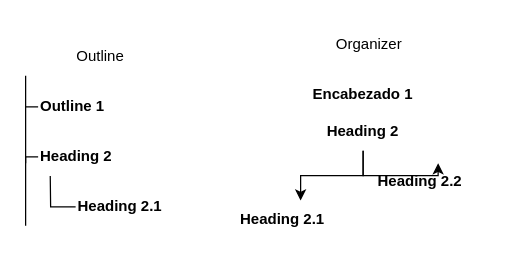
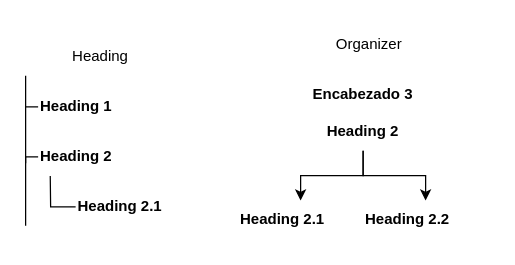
  <mxCell id="0" />
  <mxCell id="1" parent="0" />
- <mxCell id="2" value="&lt;b&gt;Outline 1&lt;/b&gt;" style="text;html=1;strokeColor=none;fillColor=none;align=left;verticalAlign=middle;whiteSpace=wrap;rounded=0;" parent="1" vertex="1"><mxGeometry x="30" y="70" width="100" height="30" as="geometry" /></mxCell>
+ <mxCell id="2" value="&lt;b&gt;Heading 1&lt;/b&gt;" style="text;html=1;strokeColor=none;fillColor=none;align=left;verticalAlign=middle;whiteSpace=wrap;rounded=0;" parent="1" vertex="1"><mxGeometry x="30" y="70" width="100" height="30" as="geometry" /></mxCell>
  <mxCell id="3" value="&lt;b&gt;Heading 2&lt;/b&gt;" style="text;html=1;strokeColor=none;fillColor=none;align=left;verticalAlign=middle;whiteSpace=wrap;rounded=0;" parent="1" vertex="1"><mxGeometry x="30" y="110" width="100" height="30" as="geometry" /></mxCell>
  <mxCell id="4" value="&lt;b&gt;Heading 2.1&lt;/b&gt;" style="text;html=1;strokeColor=none;fillColor=none;align=left;verticalAlign=middle;whiteSpace=wrap;rounded=0;" parent="1" vertex="1"><mxGeometry x="60" y="150" width="100" height="30" as="geometry" /></mxCell>
  <mxCell id="5" value="" style="endArrow=none;html=1;rounded=0;" parent="1" edge="1"><mxGeometry width="50" height="50" relative="1" as="geometry"><mxPoint x="20" y="130" as="sourcePoint" /><mxPoint x="20" y="60" as="targetPoint" /></mxGeometry></mxCell>
  <mxCell id="6" value="" style="endArrow=none;html=1;rounded=0;entryX=0;entryY=0.5;entryDx=0;entryDy=0;" parent="1" target="2" edge="1"><mxGeometry width="50" height="50" relative="1" as="geometry"><mxPoint x="20" y="85" as="sourcePoint" /><mxPoint x="100" y="110" as="targetPoint" /></mxGeometry></mxCell>
  <mxCell id="7" value="" style="endArrow=none;html=1;rounded=0;entryX=0;entryY=0.5;entryDx=0;entryDy=0;" parent="1" target="3" edge="1"><mxGeometry width="50" height="50" relative="1" as="geometry"><mxPoint x="20" y="180" as="sourcePoint" /><mxPoint x="80" y="120" as="targetPoint" /><Array as="points"><mxPoint x="20" y="165" /><mxPoint x="20" y="150" /><mxPoint x="20" y="125" /></Array></mxGeometry></mxCell>
  <mxCell id="8" value="" style="endArrow=none;html=1;rounded=0;entryX=0.097;entryY=1.011;entryDx=0;entryDy=0;exitX=0;exitY=0.5;exitDx=0;exitDy=0;entryPerimeter=0;" parent="1" source="4" target="3" edge="1"><mxGeometry width="50" height="50" relative="1" as="geometry"><mxPoint x="40" y="170" as="sourcePoint" /><mxPoint x="10" y="140" as="targetPoint" /><Array as="points"><mxPoint x="40" y="165" /></Array></mxGeometry></mxCell>
- <mxCell id="9" value="&lt;b&gt;Encabezado 1&lt;/b&gt;" style="text;html=1;strokeColor=none;fillColor=none;align=center;verticalAlign=middle;whiteSpace=wrap;rounded=0;" parent="1" vertex="1"><mxGeometry x="240" y="60" width="100" height="30" as="geometry" /></mxCell>
+ <mxCell id="9" value="&lt;b&gt;Encabezado 3&lt;/b&gt;" style="text;html=1;strokeColor=none;fillColor=none;align=center;verticalAlign=middle;whiteSpace=wrap;rounded=0;" parent="1" vertex="1"><mxGeometry x="240" y="60" width="100" height="30" as="geometry" /></mxCell>
  <mxCell id="10" style="edgeStyle=orthogonalEdgeStyle;rounded=0;orthogonalLoop=1;jettySize=auto;html=1;exitX=0.5;exitY=1;exitDx=0;exitDy=0;" parent="1" source="12" target="13" edge="1"><mxGeometry relative="1" as="geometry" /></mxCell>
  <mxCell id="11" style="edgeStyle=orthogonalEdgeStyle;rounded=0;orthogonalLoop=1;jettySize=auto;html=1;exitX=0.5;exitY=1;exitDx=0;exitDy=0;entryX=0.5;entryY=0;entryDx=0;entryDy=0;" parent="1" source="12" target="14" edge="1"><mxGeometry relative="1" as="geometry" /></mxCell>
  <mxCell id="12" value="&lt;b&gt;Heading 2&lt;/b&gt;" style="text;html=1;strokeColor=none;fillColor=none;align=center;verticalAlign=middle;whiteSpace=wrap;rounded=0;" parent="1" vertex="1"><mxGeometry x="240" y="90" width="100" height="30" as="geometry" /></mxCell>
  <mxCell id="13" value="&lt;b&gt;Heading 2.1&lt;/b&gt;" style="text;html=1;strokeColor=none;fillColor=none;align=left;verticalAlign=middle;whiteSpace=wrap;rounded=0;" parent="1" vertex="1"><mxGeometry x="190" y="160" width="100" height="30" as="geometry" /></mxCell>
- <mxCell id="14" value="&lt;b&gt;Heading 2.2&lt;/b&gt;" style="text;html=1;strokeColor=none;fillColor=none;align=left;verticalAlign=middle;whiteSpace=wrap;rounded=0;" parent="1" vertex="1"><mxGeometry x="300" y="130" width="100" height="30" as="geometry" /></mxCell>
- <mxCell id="15" value="Outline" style="text;html=1;strokeColor=none;fillColor=none;align=center;verticalAlign=middle;whiteSpace=wrap;rounded=0;" parent="1" vertex="1"><mxGeometry x="25" y="30" width="110" height="30" as="geometry" /></mxCell>
+ <mxCell id="14" value="&lt;b&gt;Heading 2.2&lt;/b&gt;" style="text;html=1;strokeColor=none;fillColor=none;align=left;verticalAlign=middle;whiteSpace=wrap;rounded=0;" parent="1" vertex="1"><mxGeometry x="290" y="160" width="100" height="30" as="geometry" /></mxCell>
+ <mxCell id="15" value="Heading" style="text;html=1;strokeColor=none;fillColor=none;align=center;verticalAlign=middle;whiteSpace=wrap;rounded=0;" parent="1" vertex="1"><mxGeometry x="25" y="30" width="110" height="30" as="geometry" /></mxCell>
  <mxCell id="16" value="Organizer" style="text;html=1;strokeColor=none;fillColor=none;align=center;verticalAlign=middle;whiteSpace=wrap;rounded=0;" parent="1" vertex="1"><mxGeometry x="240" y="20" width="110" height="30" as="geometry" /></mxCell>
